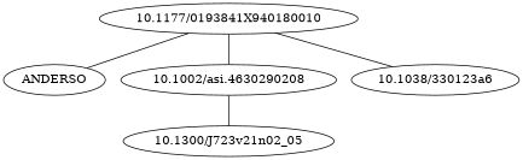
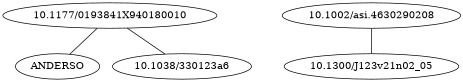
  strict graph {
    "10.1177/0193841X940180010"
    ANDERSO
    "10.1002/asi.4630290208"
    n4 [label="10.1038/330123a6"]
-   "10.1300/J123v21n02\_05" [label="10.1300/J723v21n02_05"]
+   "10.1300/J123v21n02\_05"
    "10.1177/0193841X940180010" -- ANDERSO
-   "10.1177/0193841X940180010" -- "10.1002/asi.4630290208"
    "10.1177/0193841X940180010" -- n4
    "10.1002/asi.4630290208" -- "10.1300/J123v21n02\_05"
  }
